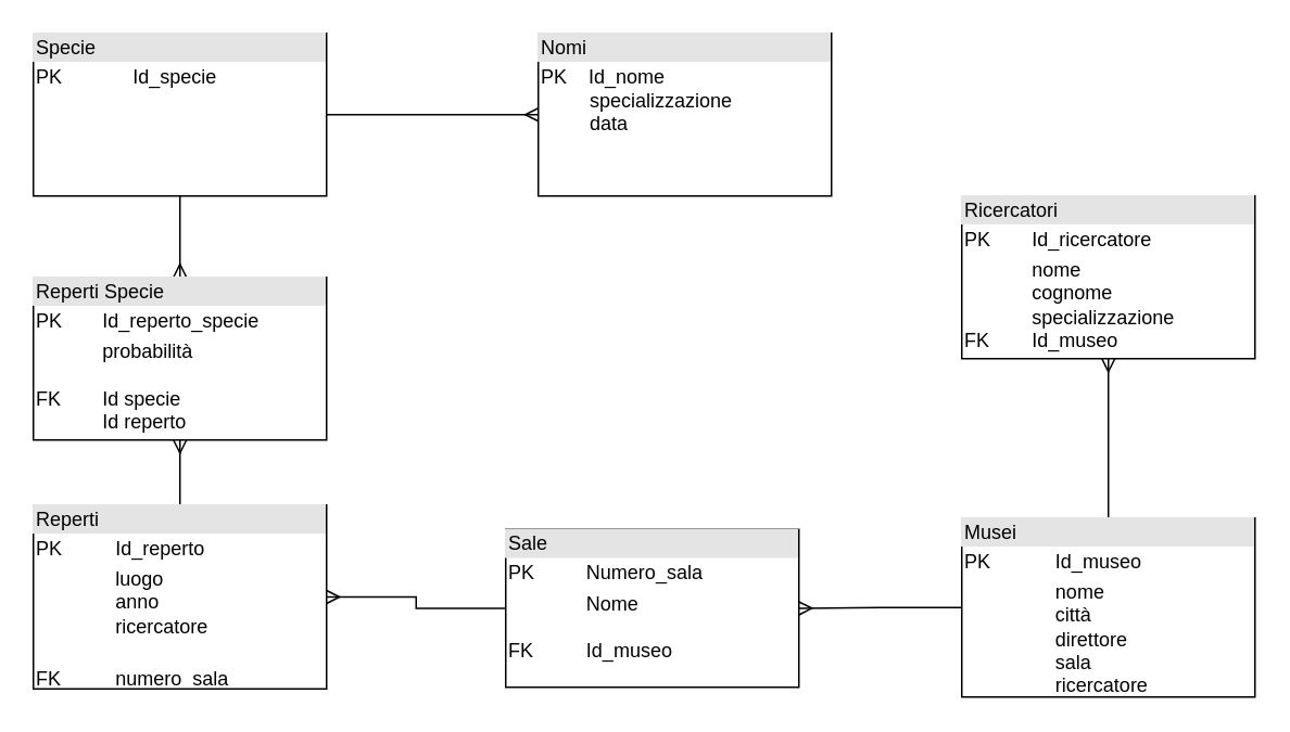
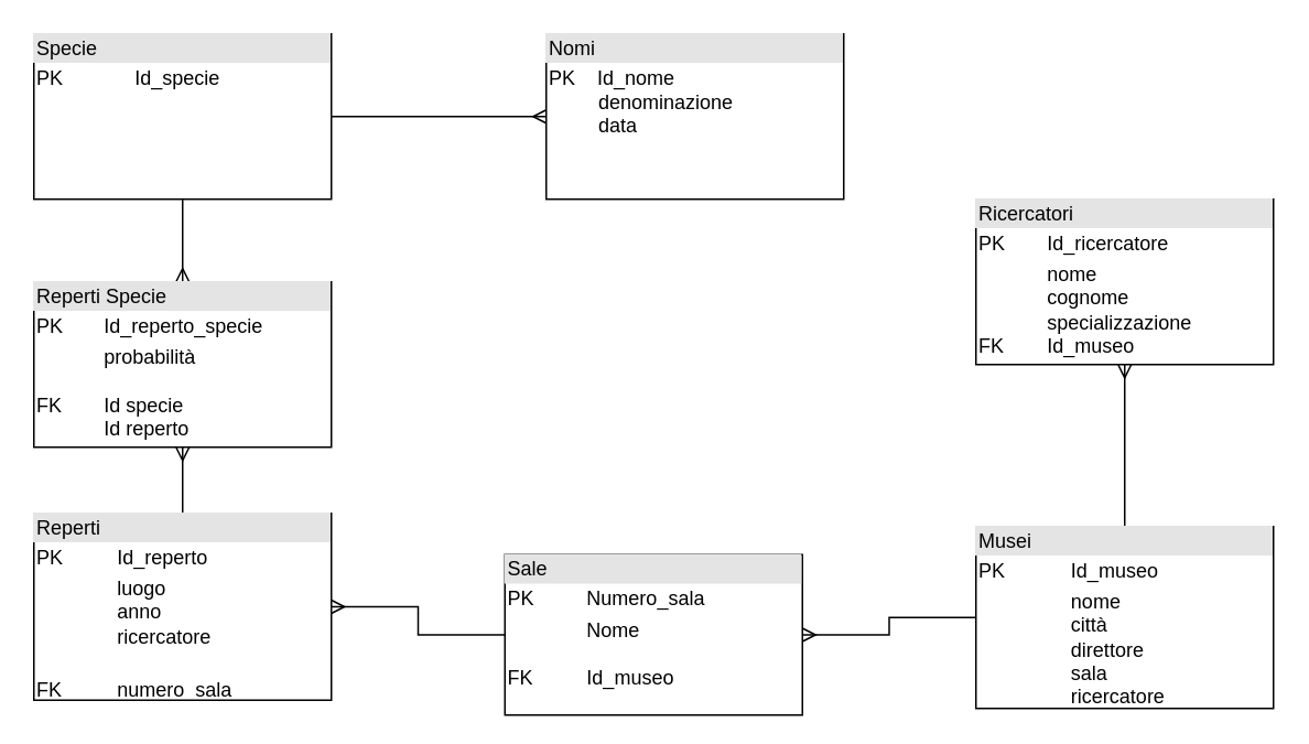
  <mxCell id="0" />
  <mxCell id="1" parent="0" />
  <mxCell id="2" style="edgeStyle=orthogonalEdgeStyle;rounded=0;orthogonalLoop=1;jettySize=auto;html=1;entryX=0.5;entryY=1;entryDx=0;entryDy=0;endArrow=ERmany;endFill=0;" edge="1" parent="1" source="3" target="16"><mxGeometry relative="1" as="geometry" /></mxCell>
  <mxCell id="3" value="&lt;div style=&quot;box-sizing: border-box ; width: 100% ; background: #e4e4e4 ; padding: 2px&quot;&gt;Reperti&lt;/div&gt;&lt;table style=&quot;width: 100% ; font-size: 1em&quot; cellpadding=&quot;2&quot; cellspacing=&quot;0&quot;&gt;&lt;tbody&gt;&lt;tr&gt;&lt;td&gt;PK&lt;/td&gt;&lt;td&gt;Id_reperto&lt;/td&gt;&lt;/tr&gt;&lt;tr&gt;&lt;td&gt;&amp;nbsp; &amp;nbsp; &amp;nbsp; &amp;nbsp;&lt;br&gt;&lt;br&gt;&lt;/td&gt;&lt;td&gt;luogo&lt;br&gt;anno&lt;br&gt;ricercatore&lt;br&gt;&lt;br&gt;&lt;/td&gt;&lt;/tr&gt;&lt;tr&gt;&lt;td&gt;FK&amp;nbsp;&amp;nbsp;&lt;/td&gt;&lt;td&gt;numero_sala&lt;br&gt;&lt;/td&gt;&lt;/tr&gt;&lt;/tbody&gt;&lt;/table&gt;" style="verticalAlign=top;align=left;overflow=fill;html=1;" vertex="1" parent="1"><mxGeometry x="20" y="310" width="180" height="113" as="geometry" /></mxCell>
  <mxCell id="4" value="&lt;div style=&quot;box-sizing: border-box ; width: 100% ; background: #e4e4e4 ; padding: 2px&quot;&gt;Ricercatori&lt;/div&gt;&lt;table style=&quot;width: 100% ; font-size: 1em&quot; cellpadding=&quot;2&quot; cellspacing=&quot;0&quot;&gt;&lt;tbody&gt;&lt;tr&gt;&lt;td&gt;PK&lt;/td&gt;&lt;td&gt;Id_ricercatore&lt;/td&gt;&lt;/tr&gt;&lt;tr&gt;&lt;td&gt;&amp;nbsp; &amp;nbsp; &amp;nbsp; &amp;nbsp;&lt;br&gt;&lt;br&gt;&lt;br&gt;FK&lt;/td&gt;&lt;td&gt;nome&lt;br&gt;cognome&lt;br&gt;specializzazione&lt;br&gt;Id_museo&lt;/td&gt;&lt;/tr&gt;&lt;/tbody&gt;&lt;/table&gt;" style="verticalAlign=top;align=left;overflow=fill;html=1;" vertex="1" parent="1"><mxGeometry x="590" y="120" width="180" height="100" as="geometry" /></mxCell>
  <mxCell id="5" style="edgeStyle=orthogonalEdgeStyle;rounded=0;orthogonalLoop=1;jettySize=auto;html=1;entryX=1;entryY=0.5;entryDx=0;entryDy=0;endArrow=ERmany;endFill=0;" edge="1" parent="1" source="6" target="3"><mxGeometry relative="1" as="geometry" /></mxCell>
- <mxCell id="6" value="&lt;div style=&quot;box-sizing: border-box ; width: 100% ; background: #e4e4e4 ; padding: 2px&quot;&gt;Sale&lt;/div&gt;&lt;table style=&quot;width: 100% ; font-size: 1em&quot; cellpadding=&quot;2&quot; cellspacing=&quot;0&quot;&gt;&lt;tbody&gt;&lt;tr&gt;&lt;td&gt;PK&lt;/td&gt;&lt;td&gt;Numero_sala&lt;/td&gt;&lt;/tr&gt;&lt;tr&gt;&lt;td&gt;&amp;nbsp; &amp;nbsp; &amp;nbsp; &amp;nbsp;&lt;br&gt;FK&lt;/td&gt;&lt;td&gt;Nome&lt;br&gt;&lt;br&gt;Id_museo&lt;br&gt;&lt;br&gt;&lt;/td&gt;&lt;/tr&gt;&lt;/tbody&gt;&lt;/table&gt;" style="verticalAlign=top;align=left;overflow=fill;html=1;" vertex="1" parent="1"><mxGeometry x="310" y="325" width="180" height="97" as="geometry" /></mxCell>
+ <mxCell id="6" value="&lt;div style=&quot;box-sizing: border-box ; width: 100% ; background: #e4e4e4 ; padding: 2px&quot;&gt;Sale&lt;/div&gt;&lt;table style=&quot;width: 100% ; font-size: 1em&quot; cellpadding=&quot;2&quot; cellspacing=&quot;0&quot;&gt;&lt;tbody&gt;&lt;tr&gt;&lt;td&gt;PK&lt;/td&gt;&lt;td&gt;Numero_sala&lt;/td&gt;&lt;/tr&gt;&lt;tr&gt;&lt;td&gt;&amp;nbsp; &amp;nbsp; &amp;nbsp; &amp;nbsp;&lt;br&gt;FK&lt;/td&gt;&lt;td&gt;Nome&lt;br&gt;&lt;br&gt;Id_museo&lt;br&gt;&lt;br&gt;&lt;/td&gt;&lt;/tr&gt;&lt;/tbody&gt;&lt;/table&gt;" style="verticalAlign=top;align=left;overflow=fill;html=1;" vertex="1" parent="1"><mxGeometry x="305" y="335" width="180" height="97" as="geometry" /></mxCell>
  <mxCell id="7" style="edgeStyle=orthogonalEdgeStyle;rounded=0;orthogonalLoop=1;jettySize=auto;html=1;entryX=1;entryY=0.5;entryDx=0;entryDy=0;endArrow=ERmany;endFill=0;" edge="1" parent="1" source="9" target="6"><mxGeometry relative="1" as="geometry" /></mxCell>
  <mxCell id="8" style="edgeStyle=orthogonalEdgeStyle;rounded=0;orthogonalLoop=1;jettySize=auto;html=1;entryX=0.5;entryY=1;entryDx=0;entryDy=0;endArrow=ERmany;endFill=0;" edge="1" parent="1" source="9" target="4"><mxGeometry relative="1" as="geometry" /></mxCell>
  <mxCell id="9" value="&lt;div style=&quot;box-sizing: border-box ; width: 100% ; background: #e4e4e4 ; padding: 2px&quot;&gt;Musei&lt;/div&gt;&lt;table style=&quot;width: 100% ; font-size: 1em&quot; cellpadding=&quot;2&quot; cellspacing=&quot;0&quot;&gt;&lt;tbody&gt;&lt;tr&gt;&lt;td&gt;PK&lt;/td&gt;&lt;td&gt;Id_museo&lt;/td&gt;&lt;/tr&gt;&lt;tr&gt;&lt;td&gt;&amp;nbsp; &amp;nbsp; &amp;nbsp; &amp;nbsp;&lt;br&gt;&lt;br&gt;&lt;/td&gt;&lt;td&gt;nome&lt;br&gt;città&lt;br&gt;direttore&lt;br&gt;sala&lt;br&gt;ricercatore&lt;/td&gt;&lt;/tr&gt;&lt;tr&gt;&lt;td&gt;&lt;/td&gt;&lt;td&gt;&lt;br&gt;&lt;/td&gt;&lt;/tr&gt;&lt;/tbody&gt;&lt;/table&gt;" style="verticalAlign=top;align=left;overflow=fill;html=1;" vertex="1" parent="1"><mxGeometry x="590" y="318" width="180" height="110" as="geometry" /></mxCell>
  <mxCell id="10" style="edgeStyle=orthogonalEdgeStyle;rounded=0;orthogonalLoop=1;jettySize=auto;html=1;entryX=0;entryY=0.25;entryDx=0;entryDy=0;strokeColor=none;endArrow=ERmany;endFill=0;" edge="1" parent="1" source="13" target="14"><mxGeometry relative="1" as="geometry" /></mxCell>
  <mxCell id="11" style="edgeStyle=orthogonalEdgeStyle;rounded=0;orthogonalLoop=1;jettySize=auto;html=1;entryX=0;entryY=0.5;entryDx=0;entryDy=0;endArrow=ERmany;endFill=0;" edge="1" parent="1" source="13" target="14"><mxGeometry relative="1" as="geometry" /></mxCell>
  <mxCell id="12" style="edgeStyle=orthogonalEdgeStyle;rounded=0;orthogonalLoop=1;jettySize=auto;html=1;entryX=0.5;entryY=0;entryDx=0;entryDy=0;endArrow=ERmany;endFill=0;" edge="1" parent="1" source="13" target="16"><mxGeometry relative="1" as="geometry" /></mxCell>
  <mxCell id="13" value="&lt;div style=&quot;box-sizing: border-box ; width: 100% ; background: #e4e4e4 ; padding: 2px&quot;&gt;Specie&lt;/div&gt;&lt;table style=&quot;width: 100% ; font-size: 1em&quot; cellpadding=&quot;2&quot; cellspacing=&quot;0&quot;&gt;&lt;tbody&gt;&lt;tr&gt;&lt;td&gt;PK&lt;/td&gt;&lt;td&gt;Id_specie&lt;/td&gt;&lt;/tr&gt;&lt;tr&gt;&lt;td&gt;&amp;nbsp; &amp;nbsp; &amp;nbsp; &amp;nbsp;&lt;br&gt;&lt;br&gt;&lt;/td&gt;&lt;td&gt;&lt;br&gt;&lt;br&gt;&lt;/td&gt;&lt;/tr&gt;&lt;/tbody&gt;&lt;/table&gt;" style="verticalAlign=top;align=left;overflow=fill;html=1;" vertex="1" parent="1"><mxGeometry x="20" y="20" width="180" height="100" as="geometry" /></mxCell>
- <mxCell id="14" value="&lt;div style=&quot;box-sizing: border-box ; width: 100% ; background: #e4e4e4 ; padding: 2px&quot;&gt;Nomi&lt;/div&gt;&lt;table style=&quot;width: 100% ; font-size: 1em&quot; cellpadding=&quot;2&quot; cellspacing=&quot;0&quot;&gt;&lt;tbody&gt;&lt;tr&gt;&lt;td&gt;PK&amp;nbsp; &amp;nbsp; Id_nome&lt;br&gt;&amp;nbsp; &amp;nbsp; &amp;nbsp; &amp;nbsp; &amp;nbsp;specializzazione&lt;br&gt;&amp;nbsp; &amp;nbsp; &amp;nbsp; &amp;nbsp; &amp;nbsp;data&amp;nbsp; &amp;nbsp;&lt;/td&gt;&lt;td&gt;&lt;br&gt;&lt;/td&gt;&lt;/tr&gt;&lt;tr&gt;&lt;td&gt;&lt;/td&gt;&lt;td&gt;&lt;br&gt;&lt;/td&gt;&lt;/tr&gt;&lt;/tbody&gt;&lt;/table&gt;" style="verticalAlign=top;align=left;overflow=fill;html=1;" vertex="1" parent="1"><mxGeometry x="330" y="20" width="180" height="100" as="geometry" /></mxCell>
+ <mxCell id="14" value="&lt;div style=&quot;box-sizing: border-box ; width: 100% ; background: #e4e4e4 ; padding: 2px&quot;&gt;Nomi&lt;/div&gt;&lt;table style=&quot;width: 100% ; font-size: 1em&quot; cellpadding=&quot;2&quot; cellspacing=&quot;0&quot;&gt;&lt;tbody&gt;&lt;tr&gt;&lt;td&gt;PK&amp;nbsp; &amp;nbsp; Id_nome&lt;br&gt;&amp;nbsp; &amp;nbsp; &amp;nbsp; &amp;nbsp; &amp;nbsp;denominazione&lt;br&gt;&amp;nbsp; &amp;nbsp; &amp;nbsp; &amp;nbsp; &amp;nbsp;data&amp;nbsp; &amp;nbsp;&lt;/td&gt;&lt;td&gt;&lt;br&gt;&lt;/td&gt;&lt;/tr&gt;&lt;tr&gt;&lt;td&gt;&lt;/td&gt;&lt;td&gt;&lt;br&gt;&lt;/td&gt;&lt;/tr&gt;&lt;/tbody&gt;&lt;/table&gt;" style="verticalAlign=top;align=left;overflow=fill;html=1;" vertex="1" parent="1"><mxGeometry x="330" y="20" width="180" height="100" as="geometry" /></mxCell>
  <mxCell id="15" style="edgeStyle=orthogonalEdgeStyle;rounded=0;orthogonalLoop=1;jettySize=auto;html=1;exitX=0.5;exitY=1;exitDx=0;exitDy=0;endArrow=ERmany;endFill=0;" edge="1" parent="1" source="6" target="6"><mxGeometry relative="1" as="geometry" /></mxCell>
  <mxCell id="16" value="&lt;div style=&quot;box-sizing: border-box ; width: 100% ; background: #e4e4e4 ; padding: 2px&quot;&gt;Reperti Specie&lt;/div&gt;&lt;table style=&quot;width: 100% ; font-size: 1em&quot; cellpadding=&quot;2&quot; cellspacing=&quot;0&quot;&gt;&lt;tbody&gt;&lt;tr&gt;&lt;td&gt;PK&lt;/td&gt;&lt;td&gt;Id_reperto_specie&lt;/td&gt;&lt;/tr&gt;&lt;tr&gt;&lt;td&gt;&amp;nbsp; &amp;nbsp; &amp;nbsp; &amp;nbsp;&lt;br&gt;FK&amp;nbsp; &amp;nbsp;&lt;/td&gt;&lt;td&gt;probabilità&lt;br&gt;&lt;br&gt;Id specie&lt;br&gt;Id reperto&lt;br&gt;&lt;/td&gt;&lt;/tr&gt;&lt;/tbody&gt;&lt;/table&gt;" style="verticalAlign=top;align=left;overflow=fill;html=1;" vertex="1" parent="1"><mxGeometry x="20" y="170" width="180" height="100" as="geometry" /></mxCell>
